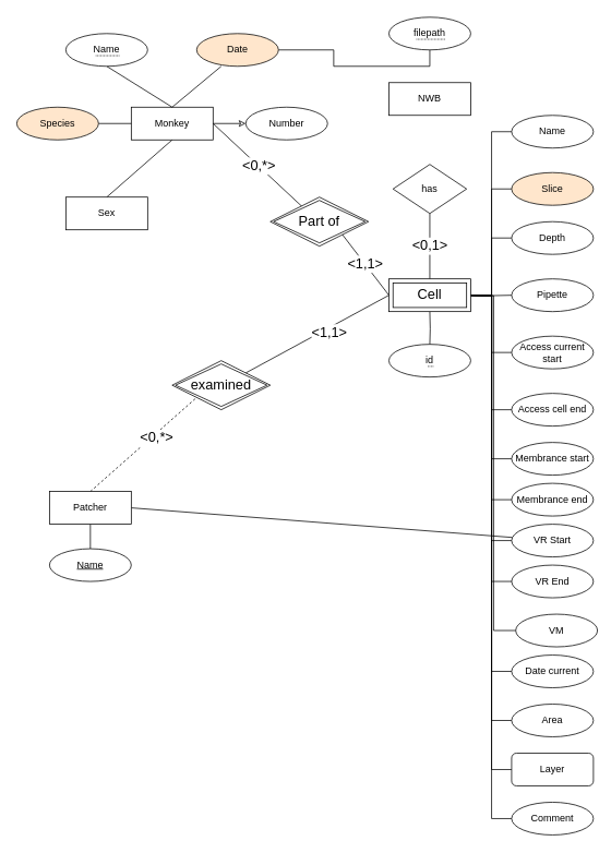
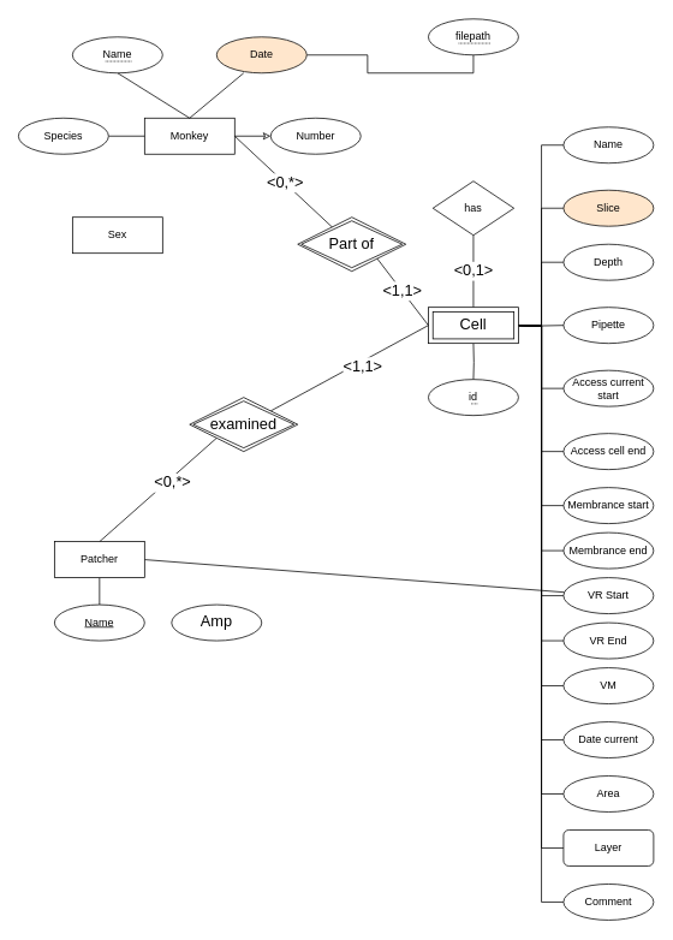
  <mxCell id="0" />
  <mxCell id="1" parent="0" />
- <mxCell id="2" style="rounded=0;orthogonalLoop=1;jettySize=auto;html=1;exitX=0.5;exitY=1;exitDx=0;exitDy=0;entryX=0.5;entryY=0;entryDx=0;entryDy=0;endArrow=none;endFill=0;" edge="1" parent="1" source="4" target="8"><mxGeometry relative="1" as="geometry" /></mxCell>
  <mxCell id="3" style="edgeStyle=orthogonalEdgeStyle;rounded=0;orthogonalLoop=1;jettySize=auto;html=1;exitX=1;exitY=0.5;exitDx=0;exitDy=0;entryX=0;entryY=0.5;entryDx=0;entryDy=0;endArrow=classic;endFill=0;" edge="1" parent="1" source="4" target="11"><mxGeometry relative="1" as="geometry" /></mxCell>
  <mxCell id="4" value="Monkey" style="whiteSpace=wrap;html=1;align=center;" vertex="1" parent="1"><mxGeometry x="160" y="130" width="100" height="40" as="geometry" /></mxCell>
  <mxCell id="5" style="rounded=0;orthogonalLoop=1;jettySize=auto;html=1;exitX=0.5;exitY=1;exitDx=0;exitDy=0;entryX=0.5;entryY=0;entryDx=0;entryDy=0;endArrow=none;endFill=0;" edge="1" parent="1" source="6" target="4"><mxGeometry relative="1" as="geometry" /></mxCell>
  <mxCell id="6" value="&lt;span style=&quot;border-bottom: 1px dotted&quot;&gt;Name&lt;/span&gt;" style="ellipse;whiteSpace=wrap;html=1;align=center;" vertex="1" parent="1"><mxGeometry x="80" y="40" width="100" height="40" as="geometry" /></mxCell>
  <mxCell id="7" style="rounded=0;orthogonalLoop=1;jettySize=auto;html=1;exitX=0.5;exitY=1;exitDx=0;exitDy=0;endArrow=none;endFill=0;" edge="1" parent="1"><mxGeometry relative="1" as="geometry"><mxPoint x="210" y="130" as="targetPoint" /><mxPoint x="270" y="80" as="sourcePoint" /></mxGeometry></mxCell>
  <mxCell id="8" value="Sex" style="whiteSpace=wrap;html=1;align=center;rounded=0;" vertex="1" parent="1"><mxGeometry x="80" y="240" width="100" height="40" as="geometry" /></mxCell>
  <mxCell id="9" style="edgeStyle=orthogonalEdgeStyle;rounded=0;orthogonalLoop=1;jettySize=auto;html=1;exitX=1;exitY=0.5;exitDx=0;exitDy=0;endArrow=none;endFill=0;" edge="1" parent="1" source="10" target="4"><mxGeometry relative="1" as="geometry" /></mxCell>
- <mxCell id="10" value="Species" style="ellipse;whiteSpace=wrap;html=1;align=center;fillColor=#ffe6cc;" vertex="1" parent="1"><mxGeometry x="20" y="130" width="100" height="40" as="geometry" /></mxCell>
+ <mxCell id="10" value="Species" style="ellipse;whiteSpace=wrap;html=1;align=center;" vertex="1" parent="1"><mxGeometry x="20" y="130" width="100" height="40" as="geometry" /></mxCell>
  <mxCell id="11" value="Number" style="ellipse;whiteSpace=wrap;html=1;align=center;" vertex="1" parent="1"><mxGeometry x="300" y="130" width="100" height="40" as="geometry" /></mxCell>
- <mxCell id="12" value="NWB" style="whiteSpace=wrap;html=1;align=center;" vertex="1" parent="1"><mxGeometry x="475" y="100" width="100" height="40" as="geometry" /></mxCell>
  <mxCell id="13" style="edgeStyle=orthogonalEdgeStyle;rounded=0;orthogonalLoop=1;jettySize=auto;html=1;exitX=0.5;exitY=1;exitDx=0;exitDy=0;entryX=0.5;entryY=0;entryDx=0;entryDy=0;endArrow=none;endFill=0;" edge="1" parent="1" target="29"><mxGeometry relative="1" as="geometry"><mxPoint x="525" y="380" as="sourcePoint" /></mxGeometry></mxCell>
  <mxCell id="14" style="edgeStyle=orthogonalEdgeStyle;rounded=0;orthogonalLoop=1;jettySize=auto;html=1;exitX=1;exitY=0.5;exitDx=0;exitDy=0;entryX=0;entryY=0.5;entryDx=0;entryDy=0;endArrow=none;endFill=0;" edge="1" parent="1" target="30"><mxGeometry relative="1" as="geometry"><mxPoint x="575" y="360" as="sourcePoint" /></mxGeometry></mxCell>
  <mxCell id="15" style="edgeStyle=orthogonalEdgeStyle;rounded=0;orthogonalLoop=1;jettySize=auto;html=1;exitX=1;exitY=0.5;exitDx=0;exitDy=0;entryX=0;entryY=0.5;entryDx=0;entryDy=0;endArrow=none;endFill=0;" edge="1" parent="1" target="31"><mxGeometry relative="1" as="geometry"><mxPoint x="575" y="360" as="sourcePoint" /></mxGeometry></mxCell>
  <mxCell id="16" style="edgeStyle=orthogonalEdgeStyle;rounded=0;orthogonalLoop=1;jettySize=auto;html=1;exitX=1;exitY=0.5;exitDx=0;exitDy=0;entryX=0;entryY=0.5;entryDx=0;entryDy=0;endArrow=none;endFill=0;" edge="1" parent="1" target="32"><mxGeometry relative="1" as="geometry"><mxPoint x="575" y="360" as="sourcePoint" /></mxGeometry></mxCell>
  <mxCell id="17" style="edgeStyle=orthogonalEdgeStyle;rounded=0;orthogonalLoop=1;jettySize=auto;html=1;exitX=1;exitY=0.5;exitDx=0;exitDy=0;entryX=0;entryY=0.5;entryDx=0;entryDy=0;endArrow=none;endFill=0;" edge="1" parent="1" target="33"><mxGeometry relative="1" as="geometry"><mxPoint x="575" y="360" as="sourcePoint" /></mxGeometry></mxCell>
  <mxCell id="18" style="edgeStyle=orthogonalEdgeStyle;rounded=0;orthogonalLoop=1;jettySize=auto;html=1;exitX=1;exitY=0.5;exitDx=0;exitDy=0;entryX=0;entryY=0.5;entryDx=0;entryDy=0;endArrow=none;endFill=0;" edge="1" parent="1" target="34"><mxGeometry relative="1" as="geometry"><mxPoint x="575" y="360" as="sourcePoint" /></mxGeometry></mxCell>
  <mxCell id="19" style="edgeStyle=orthogonalEdgeStyle;rounded=0;orthogonalLoop=1;jettySize=auto;html=1;exitX=1;exitY=0.5;exitDx=0;exitDy=0;entryX=0;entryY=0.5;entryDx=0;entryDy=0;endArrow=none;endFill=0;" edge="1" parent="1" target="35"><mxGeometry relative="1" as="geometry"><mxPoint x="575" y="360" as="sourcePoint" /></mxGeometry></mxCell>
  <mxCell id="20" style="edgeStyle=orthogonalEdgeStyle;rounded=0;orthogonalLoop=1;jettySize=auto;html=1;exitX=1;exitY=0.5;exitDx=0;exitDy=0;entryX=0;entryY=0.5;entryDx=0;entryDy=0;endArrow=none;endFill=0;" edge="1" parent="1" target="36"><mxGeometry relative="1" as="geometry"><mxPoint x="575" y="360" as="sourcePoint" /></mxGeometry></mxCell>
  <mxCell id="21" style="edgeStyle=orthogonalEdgeStyle;rounded=0;orthogonalLoop=1;jettySize=auto;html=1;exitX=1;exitY=0.5;exitDx=0;exitDy=0;entryX=0;entryY=0.5;entryDx=0;entryDy=0;endArrow=none;endFill=0;" edge="1" parent="1" target="37"><mxGeometry relative="1" as="geometry"><mxPoint x="575" y="360" as="sourcePoint" /></mxGeometry></mxCell>
  <mxCell id="22" style="edgeStyle=orthogonalEdgeStyle;rounded=0;orthogonalLoop=1;jettySize=auto;html=1;exitX=1;exitY=0.5;exitDx=0;exitDy=0;entryX=0;entryY=0.5;entryDx=0;entryDy=0;endArrow=none;endFill=0;" edge="1" parent="1" target="40"><mxGeometry relative="1" as="geometry"><mxPoint x="575" y="360" as="sourcePoint" /></mxGeometry></mxCell>
  <mxCell id="23" style="edgeStyle=orthogonalEdgeStyle;rounded=0;orthogonalLoop=1;jettySize=auto;html=1;exitX=1;exitY=0.5;exitDx=0;exitDy=0;entryX=0;entryY=0.5;entryDx=0;entryDy=0;endArrow=none;endFill=0;" edge="1" parent="1" target="41"><mxGeometry relative="1" as="geometry"><mxPoint x="575" y="360" as="sourcePoint" /></mxGeometry></mxCell>
  <mxCell id="24" style="edgeStyle=orthogonalEdgeStyle;rounded=0;orthogonalLoop=1;jettySize=auto;html=1;exitX=1;exitY=0.5;exitDx=0;exitDy=0;entryX=0;entryY=0.5;entryDx=0;entryDy=0;endArrow=none;endFill=0;" edge="1" parent="1" target="42"><mxGeometry relative="1" as="geometry"><mxPoint x="575" y="360" as="sourcePoint" /></mxGeometry></mxCell>
  <mxCell id="25" style="edgeStyle=orthogonalEdgeStyle;rounded=0;orthogonalLoop=1;jettySize=auto;html=1;exitX=1;exitY=0.5;exitDx=0;exitDy=0;entryX=0;entryY=0.5;entryDx=0;entryDy=0;endArrow=none;endFill=0;" edge="1" parent="1" target="43"><mxGeometry relative="1" as="geometry"><mxPoint x="575" y="360" as="sourcePoint" /></mxGeometry></mxCell>
  <mxCell id="26" style="edgeStyle=orthogonalEdgeStyle;rounded=0;orthogonalLoop=1;jettySize=auto;html=1;exitX=1;exitY=0.5;exitDx=0;exitDy=0;entryX=0;entryY=0.5;entryDx=0;entryDy=0;endArrow=none;endFill=0;" edge="1" parent="1" target="44"><mxGeometry relative="1" as="geometry"><mxPoint x="575" y="360" as="sourcePoint" /></mxGeometry></mxCell>
  <mxCell id="27" style="edgeStyle=orthogonalEdgeStyle;rounded=0;orthogonalLoop=1;jettySize=auto;html=1;exitX=1;exitY=0.5;exitDx=0;exitDy=0;entryX=0;entryY=0.5;entryDx=0;entryDy=0;endArrow=none;endFill=0;" edge="1" parent="1" target="45"><mxGeometry relative="1" as="geometry"><mxPoint x="575" y="360" as="sourcePoint" /></mxGeometry></mxCell>
  <mxCell id="28" style="edgeStyle=orthogonalEdgeStyle;rounded=0;orthogonalLoop=1;jettySize=auto;html=1;exitX=1;exitY=0.5;exitDx=0;exitDy=0;entryX=0;entryY=0.5;entryDx=0;entryDy=0;endArrow=none;endFill=0;" edge="1" parent="1" target="46"><mxGeometry relative="1" as="geometry"><mxPoint x="575" y="360" as="sourcePoint" /></mxGeometry></mxCell>
  <mxCell id="29" value="&lt;span style=&quot;border-bottom: 1px dotted&quot;&gt;id&lt;/span&gt;" style="ellipse;whiteSpace=wrap;html=1;align=center;" vertex="1" parent="1"><mxGeometry x="475" y="420" width="100" height="40" as="geometry" /></mxCell>
  <mxCell id="30" value="Name" style="ellipse;whiteSpace=wrap;html=1;align=center;" vertex="1" parent="1"><mxGeometry x="625" y="140" width="100" height="40" as="geometry" /></mxCell>
  <mxCell id="31" value="Slice" style="ellipse;whiteSpace=wrap;html=1;align=center;fillColor=#ffe6cc;" vertex="1" parent="1"><mxGeometry x="625" y="210" width="100" height="40" as="geometry" /></mxCell>
  <mxCell id="32" value="Depth" style="ellipse;whiteSpace=wrap;html=1;align=center;" vertex="1" parent="1"><mxGeometry x="625" y="270" width="100" height="40" as="geometry" /></mxCell>
  <mxCell id="33" value="Pipette" style="ellipse;whiteSpace=wrap;html=1;align=center;" vertex="1" parent="1"><mxGeometry x="625" y="340" width="100" height="40" as="geometry" /></mxCell>
  <mxCell id="34" value="Access current start" style="ellipse;whiteSpace=wrap;html=1;align=center;" vertex="1" parent="1"><mxGeometry x="625" y="410" width="100" height="40" as="geometry" /></mxCell>
  <mxCell id="35" value="Access cell end" style="ellipse;whiteSpace=wrap;html=1;align=center;" vertex="1" parent="1"><mxGeometry x="625" y="480" width="100" height="40" as="geometry" /></mxCell>
  <mxCell id="36" value="Membrance start" style="ellipse;whiteSpace=wrap;html=1;align=center;" vertex="1" parent="1"><mxGeometry x="625" y="540" width="100" height="40" as="geometry" /></mxCell>
  <mxCell id="37" value="Membrance end" style="ellipse;whiteSpace=wrap;html=1;align=center;" vertex="1" parent="1"><mxGeometry x="625" y="590" width="100" height="40" as="geometry" /></mxCell>
  <mxCell id="38" style="edgeStyle=orthogonalEdgeStyle;rounded=0;orthogonalLoop=1;jettySize=auto;html=1;exitX=0.5;exitY=1;exitDx=0;exitDy=0;endArrow=none;endFill=0;" edge="1" parent="1" source="39" target="58"><mxGeometry relative="1" as="geometry" /></mxCell>
  <mxCell id="39" value="&lt;span style=&quot;border-bottom: 1px dotted&quot;&gt;filepath&lt;/span&gt;" style="ellipse;whiteSpace=wrap;html=1;align=center;" vertex="1" parent="1"><mxGeometry x="475" y="20" width="100" height="40" as="geometry" /></mxCell>
  <mxCell id="40" value="VR Start" style="ellipse;whiteSpace=wrap;html=1;align=center;" vertex="1" parent="1"><mxGeometry x="625" y="640" width="100" height="40" as="geometry" /></mxCell>
  <mxCell id="41" value="VR End" style="ellipse;whiteSpace=wrap;html=1;align=center;" vertex="1" parent="1"><mxGeometry x="625" y="690" width="100" height="40" as="geometry" /></mxCell>
- <mxCell id="42" value="VM" style="ellipse;whiteSpace=wrap;html=1;align=center;" vertex="1" parent="1"><mxGeometry x="630" y="750" width="100" height="40" as="geometry" /></mxCell>
+ <mxCell id="42" value="VM" style="ellipse;whiteSpace=wrap;html=1;align=center;" vertex="1" parent="1"><mxGeometry x="625" y="740" width="100" height="40" as="geometry" /></mxCell>
  <mxCell id="43" value="Date current" style="ellipse;whiteSpace=wrap;html=1;align=center;" vertex="1" parent="1"><mxGeometry x="625" y="800" width="100" height="40" as="geometry" /></mxCell>
  <mxCell id="44" value="Area" style="ellipse;whiteSpace=wrap;html=1;align=center;" vertex="1" parent="1"><mxGeometry x="625" y="860" width="100" height="40" as="geometry" /></mxCell>
  <mxCell id="45" value="Layer" style="whiteSpace=wrap;html=1;align=center;rounded=1;" vertex="1" parent="1"><mxGeometry x="625" y="920" width="100" height="40" as="geometry" /></mxCell>
  <mxCell id="46" value="Comment" style="ellipse;whiteSpace=wrap;html=1;align=center;" vertex="1" parent="1"><mxGeometry x="625" y="980" width="100" height="40" as="geometry" /></mxCell>
  <mxCell id="47" value="&amp;lt;0,1&amp;gt;" style="edgeStyle=orthogonalEdgeStyle;rounded=0;orthogonalLoop=1;jettySize=auto;html=1;exitX=0.5;exitY=1;exitDx=0;exitDy=0;entryX=0.5;entryY=0;entryDx=0;entryDy=0;fontSize=17;endArrow=none;endFill=0;" edge="1" parent="1" source="48"><mxGeometry relative="1" as="geometry"><mxPoint x="525" y="340" as="targetPoint" /></mxGeometry></mxCell>
  <mxCell id="48" value="has" style="shape=rhombus;perimeter=rhombusPerimeter;whiteSpace=wrap;html=1;align=center;" vertex="1" parent="1"><mxGeometry x="480" y="200" width="90" height="60" as="geometry" /></mxCell>
  <mxCell id="49" style="edgeStyle=orthogonalEdgeStyle;rounded=0;orthogonalLoop=1;jettySize=auto;html=1;exitX=0.5;exitY=1;exitDx=0;exitDy=0;entryX=0.5;entryY=0;entryDx=0;entryDy=0;endArrow=none;endFill=0;" edge="1" parent="1" source="53" target="54"><mxGeometry relative="1" as="geometry" /></mxCell>
  <mxCell id="50" style="edgeStyle=none;rounded=0;orthogonalLoop=1;jettySize=auto;html=1;exitX=1;exitY=0.5;exitDx=0;exitDy=0;fontSize=17;endArrow=none;endFill=0;" edge="1" parent="1" source="53" target="40"><mxGeometry relative="1" as="geometry" /></mxCell>
- <mxCell id="51" style="edgeStyle=none;rounded=0;orthogonalLoop=1;jettySize=auto;html=1;exitX=0.5;exitY=0;exitDx=0;exitDy=0;entryX=0;entryY=1;entryDx=0;entryDy=0;fontSize=17;endArrow=none;endFill=0;dashed=1;" edge="1" parent="1" source="53" target="63"><mxGeometry relative="1" as="geometry" /></mxCell>
+ <mxCell id="51" style="edgeStyle=none;rounded=0;orthogonalLoop=1;jettySize=auto;html=1;exitX=0.5;exitY=0;exitDx=0;exitDy=0;entryX=0;entryY=1;entryDx=0;entryDy=0;fontSize=17;endArrow=none;endFill=0;" edge="1" parent="1" source="53" target="63"><mxGeometry relative="1" as="geometry" /></mxCell>
  <mxCell id="52" value="&amp;lt;0,*&amp;gt;" style="edgeLabel;html=1;align=center;verticalAlign=middle;resizable=0;points=[];fontSize=17;" vertex="1" connectable="0" parent="51"><mxGeometry x="0.194" y="-4" relative="1" as="geometry"><mxPoint as="offset" /></mxGeometry></mxCell>
  <mxCell id="53" value="Patcher" style="whiteSpace=wrap;html=1;align=center;" vertex="1" parent="1"><mxGeometry x="60" y="600" width="100" height="40" as="geometry" /></mxCell>
  <mxCell id="54" value="Name" style="ellipse;whiteSpace=wrap;html=1;align=center;fontStyle=4" vertex="1" parent="1"><mxGeometry x="60" y="670" width="100" height="40" as="geometry" /></mxCell>
  <mxCell id="55" value="&amp;lt;0,*&amp;gt;" style="endArrow=none;html=1;rounded=0;fontSize=17;entryX=1;entryY=0.5;entryDx=0;entryDy=0;exitX=0;exitY=0;exitDx=0;exitDy=0;" edge="1" parent="1" target="4"><mxGeometry width="50" height="50" relative="1" as="geometry"><mxPoint x="372.5" y="255" as="sourcePoint" /><mxPoint x="470" y="230" as="targetPoint" /></mxGeometry></mxCell>
  <mxCell id="56" value="&amp;lt;1,1&amp;gt;" style="endArrow=none;html=1;rounded=0;fontSize=17;exitX=1;exitY=1;exitDx=0;exitDy=0;entryX=0;entryY=0.5;entryDx=0;entryDy=0;" edge="1" parent="1"><mxGeometry width="50" height="50" relative="1" as="geometry"><mxPoint x="417.5" y="285" as="sourcePoint" /><mxPoint x="475" y="360" as="targetPoint" /></mxGeometry></mxCell>
+ <mxCell id="57" value="Amp" style="ellipse;whiteSpace=wrap;html=1;align=center;fontSize=17;" vertex="1" parent="1"><mxGeometry x="190" y="670" width="100" height="40" as="geometry" /></mxCell>
  <mxCell id="58" value="Date" style="ellipse;whiteSpace=wrap;html=1;align=center;fillColor=#ffe6cc;" vertex="1" parent="1"><mxGeometry x="240" y="40" width="100" height="40" as="geometry" /></mxCell>
  <mxCell id="59" value="Cell" style="shape=ext;margin=3;double=1;whiteSpace=wrap;html=1;align=center;fontSize=17;" vertex="1" parent="1"><mxGeometry x="475" y="340" width="100" height="40" as="geometry" /></mxCell>
  <mxCell id="60" value="Part of" style="shape=rhombus;double=1;perimeter=rhombusPerimeter;whiteSpace=wrap;html=1;align=center;fontSize=17;" vertex="1" parent="1"><mxGeometry x="330" y="240" width="120" height="60" as="geometry" /></mxCell>
  <mxCell id="61" style="edgeStyle=none;rounded=0;orthogonalLoop=1;jettySize=auto;html=1;exitX=1;exitY=0;exitDx=0;exitDy=0;entryX=0;entryY=0.5;entryDx=0;entryDy=0;fontSize=17;endArrow=none;endFill=0;" edge="1" parent="1" source="63" target="59"><mxGeometry relative="1" as="geometry" /></mxCell>
  <mxCell id="62" value="&amp;lt;1,1&amp;gt;" style="edgeLabel;html=1;align=center;verticalAlign=middle;resizable=0;points=[];fontSize=17;" vertex="1" connectable="0" parent="61"><mxGeometry x="0.131" y="-4" relative="1" as="geometry"><mxPoint y="1" as="offset" /></mxGeometry></mxCell>
  <mxCell id="63" value="examined" style="shape=rhombus;double=1;perimeter=rhombusPerimeter;whiteSpace=wrap;html=1;align=center;fontSize=17;" vertex="1" parent="1"><mxGeometry x="210" y="440" width="120" height="60" as="geometry" /></mxCell>
